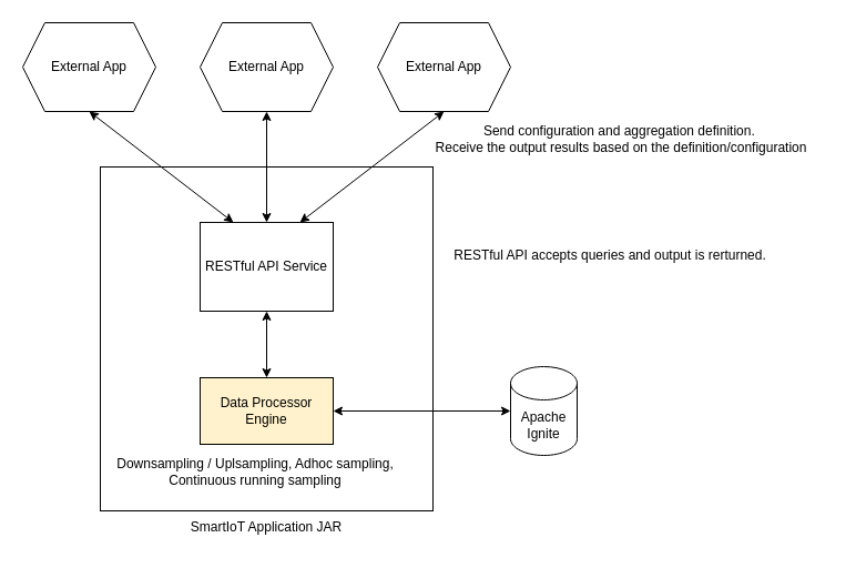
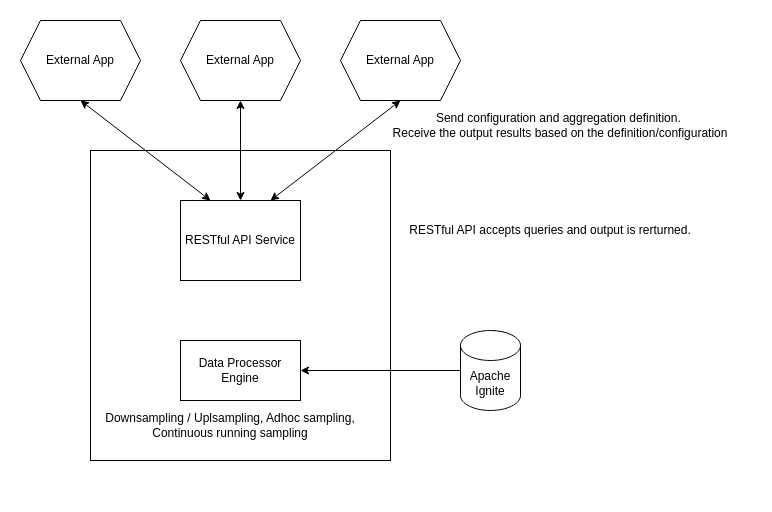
  <mxCell id="0" />
  <mxCell id="1" parent="0" />
  <mxCell id="2" value="" style="rounded=0;whiteSpace=wrap;html=1;" vertex="1" parent="1"><mxGeometry x="90" y="150" width="300" height="310" as="geometry" /></mxCell>
- <mxCell id="3" value="Data Processor Engine" style="rounded=0;whiteSpace=wrap;html=1;fillColor=#fff2cc;" vertex="1" parent="1"><mxGeometry x="180" y="340" width="120" height="60" as="geometry" /></mxCell>
+ <mxCell id="3" value="Data Processor Engine" style="rounded=0;whiteSpace=wrap;html=1;" vertex="1" parent="1"><mxGeometry x="180" y="340" width="120" height="60" as="geometry" /></mxCell>
  <mxCell id="4" value="RESTful API Service" style="rounded=0;whiteSpace=wrap;html=1;" vertex="1" parent="1"><mxGeometry x="180" y="200" width="120" height="80" as="geometry" /></mxCell>
- <mxCell id="5" value="" style="endArrow=classic;startArrow=classic;html=1;rounded=0;entryX=0.5;entryY=1;entryDx=0;entryDy=0;exitX=0.5;exitY=0;exitDx=0;exitDy=0;" edge="1" parent="1" source="3" target="4"><mxGeometry width="50" height="50" relative="1" as="geometry"><mxPoint x="220" y="320" as="sourcePoint" /><mxPoint x="270" y="270" as="targetPoint" /></mxGeometry></mxCell>
  <mxCell id="6" value="External App" style="shape=hexagon;perimeter=hexagonPerimeter2;whiteSpace=wrap;html=1;fixedSize=1;" vertex="1" parent="1"><mxGeometry x="20" y="20" width="120" height="80" as="geometry" /></mxCell>
  <mxCell id="7" value="External App" style="shape=hexagon;perimeter=hexagonPerimeter2;whiteSpace=wrap;html=1;fixedSize=1;" vertex="1" parent="1"><mxGeometry x="180" y="20" width="120" height="80" as="geometry" /></mxCell>
  <mxCell id="8" value="External App" style="shape=hexagon;perimeter=hexagonPerimeter2;whiteSpace=wrap;html=1;fixedSize=1;" vertex="1" parent="1"><mxGeometry x="340" y="20" width="120" height="80" as="geometry" /></mxCell>
  <mxCell id="9" value="" style="endArrow=classic;startArrow=classic;html=1;rounded=0;exitX=0.5;exitY=1;exitDx=0;exitDy=0;entryX=0.25;entryY=0;entryDx=0;entryDy=0;" edge="1" parent="1" source="6" target="4"><mxGeometry width="50" height="50" relative="1" as="geometry"><mxPoint x="220" y="300" as="sourcePoint" /><mxPoint x="270" y="250" as="targetPoint" /></mxGeometry></mxCell>
  <mxCell id="10" value="" style="endArrow=classic;startArrow=classic;html=1;rounded=0;exitX=0.5;exitY=0;exitDx=0;exitDy=0;entryX=0.5;entryY=1;entryDx=0;entryDy=0;" edge="1" parent="1" source="4" target="7"><mxGeometry width="50" height="50" relative="1" as="geometry"><mxPoint x="195" y="150" as="sourcePoint" /><mxPoint x="245" y="100" as="targetPoint" /></mxGeometry></mxCell>
  <mxCell id="11" value="" style="endArrow=classic;startArrow=classic;html=1;rounded=0;exitX=0.75;exitY=0;exitDx=0;exitDy=0;entryX=0.5;entryY=1;entryDx=0;entryDy=0;" edge="1" parent="1" source="4" target="8"><mxGeometry width="50" height="50" relative="1" as="geometry"><mxPoint x="350" y="210" as="sourcePoint" /><mxPoint x="400" y="160" as="targetPoint" /></mxGeometry></mxCell>
  <mxCell id="12" value="Apache Ignite" style="shape=cylinder3;whiteSpace=wrap;html=1;boundedLbl=1;backgroundOutline=1;size=15;" vertex="1" parent="1"><mxGeometry x="460" y="330" width="60" height="80" as="geometry" /></mxCell>
- <mxCell id="13" value="" style="endArrow=classic;startArrow=classic;html=1;rounded=0;exitX=1;exitY=0.5;exitDx=0;exitDy=0;entryX=0;entryY=0.5;entryDx=0;entryDy=0;entryPerimeter=0;" edge="1" parent="1" source="3" target="12"><mxGeometry width="50" height="50" relative="1" as="geometry"><mxPoint x="300" y="430" as="sourcePoint" /><mxPoint x="350" y="380" as="targetPoint" /></mxGeometry></mxCell>
+ <mxCell id="13" value="" style="endArrow=none;startArrow=classic;html=1;rounded=0;exitX=1;exitY=0.5;exitDx=0;exitDy=0;entryX=0;entryY=0.5;entryDx=0;entryDy=0;entryPerimeter=0;" edge="1" parent="1" source="3" target="12"><mxGeometry width="50" height="50" relative="1" as="geometry"><mxPoint x="300" y="430" as="sourcePoint" /><mxPoint x="350" y="380" as="targetPoint" /></mxGeometry></mxCell>
  <mxCell id="14" value="Downsampling / Uplsampling, Adhoc sampling, Continuous running sampling" style="text;html=1;strokeColor=none;fillColor=none;align=center;verticalAlign=middle;whiteSpace=wrap;rounded=0;" vertex="1" parent="1"><mxGeometry x="100" y="410" width="260" height="30" as="geometry" /></mxCell>
  <mxCell id="15" value="RESTful API accepts queries and output is rerturned." style="text;html=1;strokeColor=none;fillColor=none;align=center;verticalAlign=middle;whiteSpace=wrap;rounded=0;" vertex="1" parent="1"><mxGeometry x="400" y="215" width="300" height="30" as="geometry" /></mxCell>
- <mxCell id="16" value="SmartIoT Application JAR" style="text;html=1;strokeColor=none;fillColor=none;align=center;verticalAlign=middle;whiteSpace=wrap;rounded=0;" vertex="1" parent="1"><mxGeometry x="170" y="460" width="140" height="30" as="geometry" /></mxCell>
  <mxCell id="17" value="Send configuration and aggregation definition.&amp;nbsp;&lt;br&gt;Receive the output results based on the definition/configuration" style="text;html=1;strokeColor=none;fillColor=none;align=center;verticalAlign=middle;whiteSpace=wrap;rounded=0;" vertex="1" parent="1"><mxGeometry x="370" y="110" width="380" height="30" as="geometry" /></mxCell>
